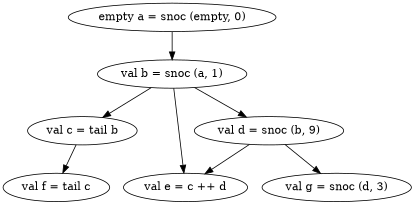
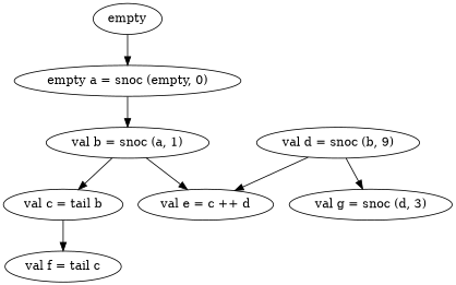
  digraph {
+   n1 [label=empty]
    n2 [label="empty a = snoc (empty, 0)"]
    n3 [label="val b = snoc (a, 1)"]
    n4 [label="val c = tail b"]
    n5 [label="val d = snoc (b, 9)"]
    n6 [label="val e = c ++ d"]
    n7 [label="val f = tail c"]
    n8 [label="val g = snoc (d, 3)"]
+   n1 -> n2
    n2 -> n3
    n3 -> n4
-   n3 -> n5
    n3 -> n6
    n4 -> n7
    n5 -> n6
    n5 -> n8
  }
